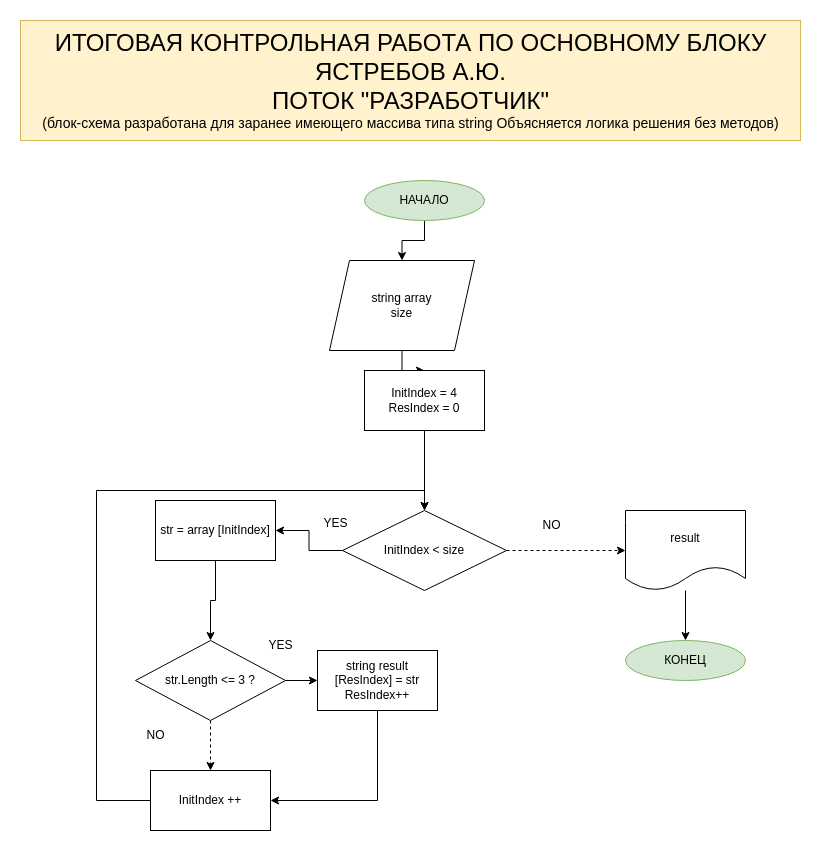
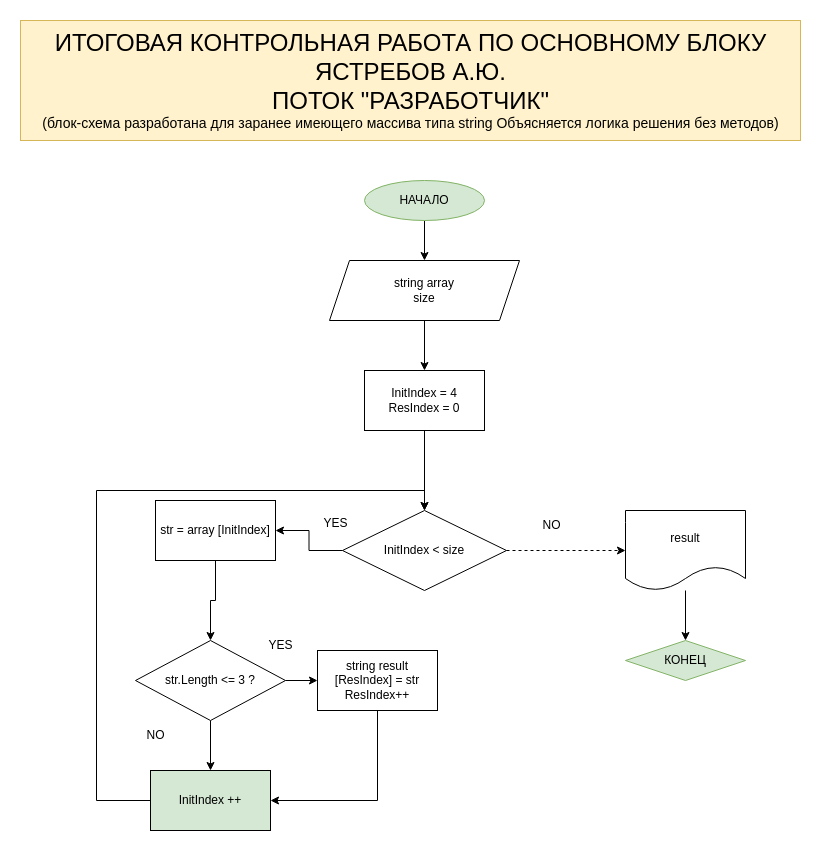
  <mxCell id="0" />
  <mxCell id="1" parent="0" />
  <mxCell id="2" value="&lt;font style=&quot;&quot;&gt;&lt;span style=&quot;font-size: 24px;&quot;&gt;ИТОГОВАЯ КОНТРОЛЬНАЯ РАБОТА ПО ОСНОВНОМУ БЛОКУ&lt;/span&gt;&lt;br&gt;&lt;span style=&quot;font-size: 24px;&quot;&gt;ЯСТРЕБОВ А.Ю.&lt;/span&gt;&lt;br&gt;&lt;span style=&quot;font-size: 24px;&quot;&gt;ПОТОК &quot;РАЗРАБОТЧИК&quot;&lt;/span&gt;&lt;br&gt;&lt;font style=&quot;font-size: 14px;&quot;&gt;(блок-схема разработана для заранее имеющего массива типа string Объясняется логика решения без методов)&lt;/font&gt;&lt;br&gt;&lt;/font&gt;" style="text;html=1;align=center;verticalAlign=middle;resizable=0;points=[];autosize=1;strokeColor=#d6b656;fillColor=#fff2cc;" parent="1" vertex="1"><mxGeometry x="20" y="20" width="780" height="120" as="geometry" /></mxCell>
  <mxCell id="3" value="" style="edgeStyle=orthogonalEdgeStyle;rounded=0;orthogonalLoop=1;jettySize=auto;html=1;" parent="1" source="4" target="7" edge="1"><mxGeometry relative="1" as="geometry" /></mxCell>
  <mxCell id="4" value="НАЧАЛО" style="ellipse;whiteSpace=wrap;html=1;fillColor=#d5e8d4;strokeColor=#82b366;" parent="1" vertex="1"><mxGeometry x="364" y="180" width="120" height="40" as="geometry" /></mxCell>
- <mxCell id="5" value="КОНЕЦ" style="ellipse;whiteSpace=wrap;html=1;fillColor=#d5e8d4;strokeColor=#82b366;" parent="1" vertex="1"><mxGeometry x="625" y="640" width="120" height="40" as="geometry" /></mxCell>
+ <mxCell id="5" value="КОНЕЦ" style="rhombus;whiteSpace=wrap;html=1;fillColor=#d5e8d4;strokeColor=#82b366;" parent="1" vertex="1"><mxGeometry x="625" y="640" width="120" height="40" as="geometry" /></mxCell>
  <mxCell id="6" value="" style="edgeStyle=orthogonalEdgeStyle;rounded=0;orthogonalLoop=1;jettySize=auto;html=1;" edge="1" parent="1" source="7" target="27"><mxGeometry relative="1" as="geometry" /></mxCell>
- <mxCell id="7" value="string array&lt;br&gt;size" style="shape=parallelogram;perimeter=parallelogramPerimeter;whiteSpace=wrap;html=1;fixedSize=1;" parent="1" vertex="1"><mxGeometry x="329" y="260" width="145" height="90" as="geometry" /></mxCell>
+ <mxCell id="7" value="string array&lt;br&gt;size" style="shape=parallelogram;perimeter=parallelogramPerimeter;whiteSpace=wrap;html=1;fixedSize=1;" parent="1" vertex="1"><mxGeometry x="329" y="260" width="190" height="60" as="geometry" /></mxCell>
  <mxCell id="8" value="" style="edgeStyle=orthogonalEdgeStyle;rounded=0;orthogonalLoop=1;jettySize=auto;html=1;dashed=1;" parent="1" source="10" target="12" edge="1"><mxGeometry relative="1" as="geometry" /></mxCell>
  <mxCell id="9" value="" style="edgeStyle=orthogonalEdgeStyle;rounded=0;orthogonalLoop=1;jettySize=auto;html=1;" parent="1" source="10" target="18" edge="1"><mxGeometry relative="1" as="geometry" /></mxCell>
  <mxCell id="10" value="InitIndex &amp;lt; size" style="rhombus;whiteSpace=wrap;html=1;" parent="1" vertex="1"><mxGeometry x="342" y="510" width="164" height="80" as="geometry" /></mxCell>
  <mxCell id="11" value="" style="edgeStyle=orthogonalEdgeStyle;rounded=0;orthogonalLoop=1;jettySize=auto;html=1;" parent="1" source="12" target="5" edge="1"><mxGeometry relative="1" as="geometry" /></mxCell>
  <mxCell id="12" value="result" style="shape=document;whiteSpace=wrap;html=1;boundedLbl=1;" parent="1" vertex="1"><mxGeometry x="625" y="510" width="120" height="80" as="geometry" /></mxCell>
  <mxCell id="13" value="NO" style="text;html=1;align=center;verticalAlign=middle;resizable=0;points=[];autosize=1;strokeColor=none;fillColor=none;" parent="1" vertex="1"><mxGeometry x="531" y="510" width="40" height="30" as="geometry" /></mxCell>
  <mxCell id="14" value="" style="edgeStyle=orthogonalEdgeStyle;rounded=0;orthogonalLoop=1;jettySize=auto;html=1;" parent="1" source="16" target="20" edge="1"><mxGeometry relative="1" as="geometry" /></mxCell>
- <mxCell id="15" value="" style="edgeStyle=orthogonalEdgeStyle;rounded=0;orthogonalLoop=1;jettySize=auto;html=1;dashed=1;" parent="1" source="16" target="23" edge="1"><mxGeometry relative="1" as="geometry" /></mxCell>
+ <mxCell id="15" value="" style="edgeStyle=orthogonalEdgeStyle;rounded=0;orthogonalLoop=1;jettySize=auto;html=1;" parent="1" source="16" target="23" edge="1"><mxGeometry relative="1" as="geometry" /></mxCell>
  <mxCell id="16" value="str.Length &amp;lt;= 3 ?" style="rhombus;whiteSpace=wrap;html=1;" parent="1" vertex="1"><mxGeometry x="135" y="640" width="150" height="80" as="geometry" /></mxCell>
  <mxCell id="17" value="" style="edgeStyle=orthogonalEdgeStyle;rounded=0;orthogonalLoop=1;jettySize=auto;html=1;" parent="1" source="18" target="16" edge="1"><mxGeometry relative="1" as="geometry" /></mxCell>
  <mxCell id="18" value="str = array [InitIndex]" style="rounded=0;whiteSpace=wrap;html=1;" parent="1" vertex="1"><mxGeometry x="155" y="500" width="120" height="60" as="geometry" /></mxCell>
  <mxCell id="19" style="edgeStyle=orthogonalEdgeStyle;rounded=0;orthogonalLoop=1;jettySize=auto;html=1;entryX=1;entryY=0.5;entryDx=0;entryDy=0;" parent="1" source="20" target="23" edge="1"><mxGeometry relative="1" as="geometry"><Array as="points"><mxPoint x="377" y="800" /></Array></mxGeometry></mxCell>
  <mxCell id="20" value="string result [ResIndex] = str&lt;br&gt;ResIndex++" style="rounded=0;whiteSpace=wrap;html=1;" parent="1" vertex="1"><mxGeometry x="317" y="650" width="120" height="60" as="geometry" /></mxCell>
  <mxCell id="21" value="YES" style="text;html=1;align=center;verticalAlign=middle;resizable=0;points=[];autosize=1;strokeColor=none;fillColor=none;" parent="1" vertex="1"><mxGeometry x="255" y="630" width="50" height="30" as="geometry" /></mxCell>
  <mxCell id="22" style="edgeStyle=orthogonalEdgeStyle;rounded=0;orthogonalLoop=1;jettySize=auto;html=1;entryX=0.5;entryY=0;entryDx=0;entryDy=0;" edge="1" parent="1" source="23" target="10"><mxGeometry relative="1" as="geometry"><Array as="points"><mxPoint x="96" y="800" /><mxPoint x="96" y="490" /><mxPoint x="424" y="490" /></Array></mxGeometry></mxCell>
- <mxCell id="23" value="InitIndex ++" style="rounded=0;whiteSpace=wrap;html=1;" parent="1" vertex="1"><mxGeometry x="150" y="770" width="120" height="60" as="geometry" /></mxCell>
+ <mxCell id="23" value="InitIndex ++" style="rounded=0;whiteSpace=wrap;html=1;fillColor=#d5e8d4;" parent="1" vertex="1"><mxGeometry x="150" y="770" width="120" height="60" as="geometry" /></mxCell>
  <mxCell id="24" value="NO" style="text;html=1;align=center;verticalAlign=middle;resizable=0;points=[];autosize=1;strokeColor=none;fillColor=none;" parent="1" vertex="1"><mxGeometry x="135" y="720" width="40" height="30" as="geometry" /></mxCell>
  <mxCell id="25" value="YES" style="text;html=1;align=center;verticalAlign=middle;resizable=0;points=[];autosize=1;strokeColor=none;fillColor=none;" parent="1" vertex="1"><mxGeometry x="310" y="508" width="50" height="30" as="geometry" /></mxCell>
  <mxCell id="26" value="" style="edgeStyle=orthogonalEdgeStyle;rounded=0;orthogonalLoop=1;jettySize=auto;html=1;" edge="1" parent="1" source="27" target="10"><mxGeometry relative="1" as="geometry" /></mxCell>
  <mxCell id="27" value="InitIndex = 4&lt;br style=&quot;border-color: var(--border-color);&quot;&gt;ResIndex = 0" style="rounded=0;whiteSpace=wrap;html=1;" vertex="1" parent="1"><mxGeometry x="364" y="370" width="120" height="60" as="geometry" /></mxCell>
